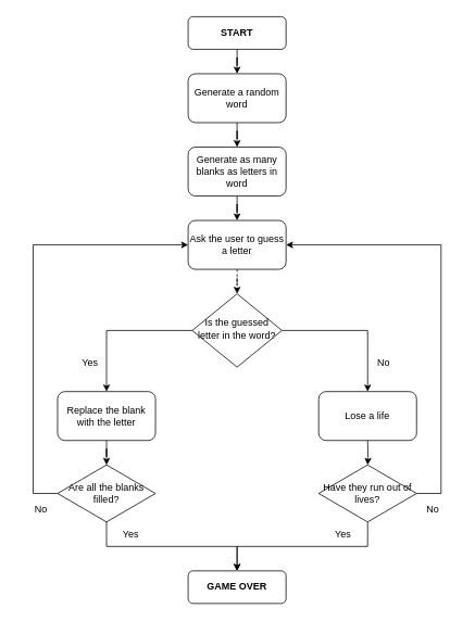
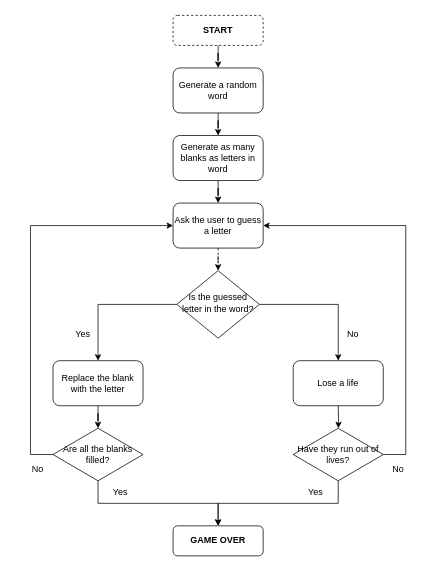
  <mxCell id="0" />
  <mxCell id="1" parent="0" />
- <mxCell id="2" value="&lt;b&gt;START&lt;/b&gt;" style="rounded=1;whiteSpace=wrap;html=1;fontSize=12;glass=0;strokeWidth=1;shadow=0;" parent="1" vertex="1"><mxGeometry x="230" y="20" width="120" height="40" as="geometry" /></mxCell>
+ <mxCell id="2" value="&lt;b&gt;START&lt;/b&gt;" style="rounded=1;whiteSpace=wrap;html=1;fontSize=12;glass=0;strokeWidth=1;shadow=0;dashed=1;" parent="1" vertex="1"><mxGeometry x="230" y="20" width="120" height="40" as="geometry" /></mxCell>
  <mxCell id="3" value="" style="edgeStyle=orthogonalEdgeStyle;rounded=0;orthogonalLoop=1;jettySize=auto;html=1;" edge="1" parent="1" source="2" target="5"><mxGeometry relative="1" as="geometry" /></mxCell>
  <mxCell id="4" value="" style="edgeStyle=orthogonalEdgeStyle;rounded=0;orthogonalLoop=1;jettySize=auto;html=1;" edge="1" parent="1" source="5" target="7"><mxGeometry relative="1" as="geometry" /></mxCell>
  <mxCell id="5" value="Generate a random word" style="rounded=1;whiteSpace=wrap;html=1;" vertex="1" parent="1"><mxGeometry x="230" y="90" width="120" height="60" as="geometry" /></mxCell>
  <mxCell id="6" value="" style="edgeStyle=orthogonalEdgeStyle;rounded=0;orthogonalLoop=1;jettySize=auto;html=1;" edge="1" parent="1" source="7" target="12"><mxGeometry relative="1" as="geometry" /></mxCell>
  <mxCell id="7" value="Generate as many blanks as letters in word" style="rounded=1;whiteSpace=wrap;html=1;" vertex="1" parent="1"><mxGeometry x="230" y="180" width="120" height="60" as="geometry" /></mxCell>
  <mxCell id="8" style="edgeStyle=orthogonalEdgeStyle;rounded=0;orthogonalLoop=1;jettySize=auto;html=1;entryX=0.5;entryY=0;entryDx=0;entryDy=0;" edge="1" parent="1" source="10" target="14"><mxGeometry relative="1" as="geometry" /></mxCell>
  <mxCell id="9" style="edgeStyle=orthogonalEdgeStyle;rounded=0;orthogonalLoop=1;jettySize=auto;html=1;entryX=0.5;entryY=0;entryDx=0;entryDy=0;" edge="1" parent="1" source="10" target="15"><mxGeometry relative="1" as="geometry" /></mxCell>
  <mxCell id="10" value="Is the guessed letter in the word?&lt;br&gt;" style="rhombus;whiteSpace=wrap;html=1;shadow=0;fontFamily=Helvetica;fontSize=12;align=center;strokeWidth=1;spacing=6;spacingTop=-4;" parent="1" vertex="1"><mxGeometry x="235" y="360" width="110" height="90" as="geometry" /></mxCell>
  <mxCell id="11" value="" style="edgeStyle=orthogonalEdgeStyle;rounded=0;orthogonalLoop=1;jettySize=auto;html=1;dashed=1;" edge="1" parent="1" source="12" target="10"><mxGeometry relative="1" as="geometry" /></mxCell>
  <mxCell id="12" value="Ask the user to guess a letter" style="rounded=1;whiteSpace=wrap;html=1;" vertex="1" parent="1"><mxGeometry x="230" y="270" width="120" height="60" as="geometry" /></mxCell>
  <mxCell id="13" value="" style="edgeStyle=orthogonalEdgeStyle;rounded=0;orthogonalLoop=1;jettySize=auto;html=1;" edge="1" parent="1" source="14" target="20"><mxGeometry relative="1" as="geometry" /></mxCell>
  <mxCell id="14" value="Replace the blank with the letter" style="rounded=1;whiteSpace=wrap;html=1;" vertex="1" parent="1"><mxGeometry x="70" y="480" width="120" height="60" as="geometry" /></mxCell>
  <mxCell id="15" value="Lose a life" style="rounded=1;whiteSpace=wrap;html=1;" vertex="1" parent="1"><mxGeometry x="390" y="480" width="120" height="60" as="geometry" /></mxCell>
  <mxCell id="16" value="Yes" style="text;html=1;strokeColor=none;fillColor=none;align=center;verticalAlign=middle;whiteSpace=wrap;rounded=0;" vertex="1" parent="1"><mxGeometry x="80" y="430" width="60" height="30" as="geometry" /></mxCell>
  <mxCell id="17" value="No" style="text;html=1;strokeColor=none;fillColor=none;align=center;verticalAlign=middle;whiteSpace=wrap;rounded=0;" vertex="1" parent="1"><mxGeometry x="440" y="430" width="60" height="30" as="geometry" /></mxCell>
  <mxCell id="18" value="" style="edgeStyle=orthogonalEdgeStyle;rounded=0;orthogonalLoop=1;jettySize=auto;html=1;" edge="1" parent="1" source="20" target="25"><mxGeometry relative="1" as="geometry"><Array as="points"><mxPoint x="130" y="670" /><mxPoint x="290" y="670" /></Array></mxGeometry></mxCell>
  <mxCell id="19" style="edgeStyle=orthogonalEdgeStyle;rounded=0;orthogonalLoop=1;jettySize=auto;html=1;entryX=0;entryY=0.5;entryDx=0;entryDy=0;" edge="1" parent="1" source="20" target="12"><mxGeometry relative="1" as="geometry"><mxPoint x="10" y="310" as="targetPoint" /><Array as="points"><mxPoint x="40" y="605" /><mxPoint x="40" y="300" /></Array></mxGeometry></mxCell>
  <mxCell id="20" value="Are all the blanks filled?&lt;br&gt;" style="rhombus;whiteSpace=wrap;html=1;rounded=1;arcSize=0;" vertex="1" parent="1"><mxGeometry x="70" y="570" width="120" height="70" as="geometry" /></mxCell>
  <mxCell id="21" value="" style="edgeStyle=orthogonalEdgeStyle;rounded=0;orthogonalLoop=1;jettySize=auto;html=1;" edge="1" parent="1" target="24"><mxGeometry relative="1" as="geometry"><mxPoint x="450" y="540" as="sourcePoint" /></mxGeometry></mxCell>
  <mxCell id="22" style="edgeStyle=orthogonalEdgeStyle;rounded=0;orthogonalLoop=1;jettySize=auto;html=1;entryX=1;entryY=0.5;entryDx=0;entryDy=0;" edge="1" parent="1" source="24" target="12"><mxGeometry relative="1" as="geometry"><Array as="points"><mxPoint x="540" y="605" /><mxPoint x="540" y="300" /></Array></mxGeometry></mxCell>
  <mxCell id="23" style="edgeStyle=orthogonalEdgeStyle;rounded=0;orthogonalLoop=1;jettySize=auto;html=1;exitX=0.5;exitY=1;exitDx=0;exitDy=0;entryX=0.5;entryY=0;entryDx=0;entryDy=0;" edge="1" parent="1" source="24" target="25"><mxGeometry relative="1" as="geometry" /></mxCell>
  <mxCell id="24" value="Have they run out of lives?" style="rhombus;whiteSpace=wrap;html=1;rounded=1;arcSize=0;" vertex="1" parent="1"><mxGeometry x="390" y="570" width="120" height="70" as="geometry" /></mxCell>
  <mxCell id="25" value="&lt;b&gt;GAME OVER&lt;/b&gt;" style="rounded=1;whiteSpace=wrap;html=1;arcSize=15;" vertex="1" parent="1"><mxGeometry x="230" y="700" width="120" height="40" as="geometry" /></mxCell>
  <mxCell id="26" value="No" style="text;html=1;strokeColor=none;fillColor=none;align=center;verticalAlign=middle;whiteSpace=wrap;rounded=0;" vertex="1" parent="1"><mxGeometry x="20" y="610" width="60" height="30" as="geometry" /></mxCell>
  <mxCell id="27" value="No" style="text;html=1;strokeColor=none;fillColor=none;align=center;verticalAlign=middle;whiteSpace=wrap;rounded=0;" vertex="1" parent="1"><mxGeometry x="500" y="610" width="60" height="30" as="geometry" /></mxCell>
  <mxCell id="28" value="Yes" style="text;html=1;strokeColor=none;fillColor=none;align=center;verticalAlign=middle;whiteSpace=wrap;rounded=0;" vertex="1" parent="1"><mxGeometry x="130" y="640" width="60" height="30" as="geometry" /></mxCell>
  <mxCell id="29" value="Yes" style="text;html=1;strokeColor=none;fillColor=none;align=center;verticalAlign=middle;whiteSpace=wrap;rounded=0;" vertex="1" parent="1"><mxGeometry x="390" y="640" width="60" height="30" as="geometry" /></mxCell>
